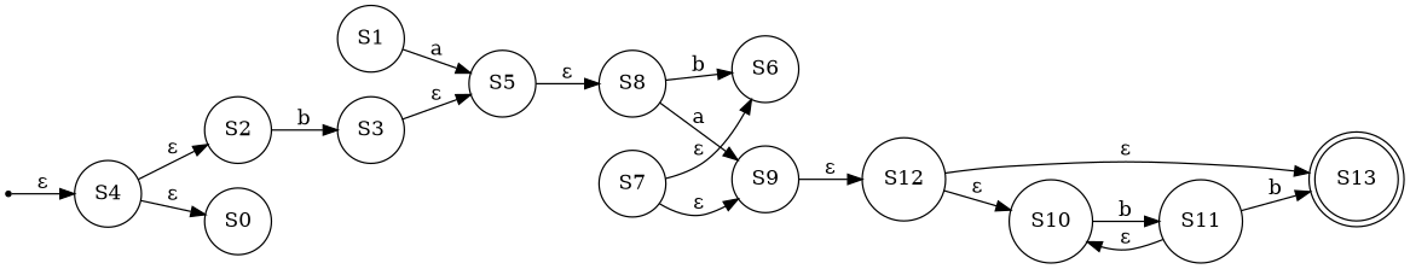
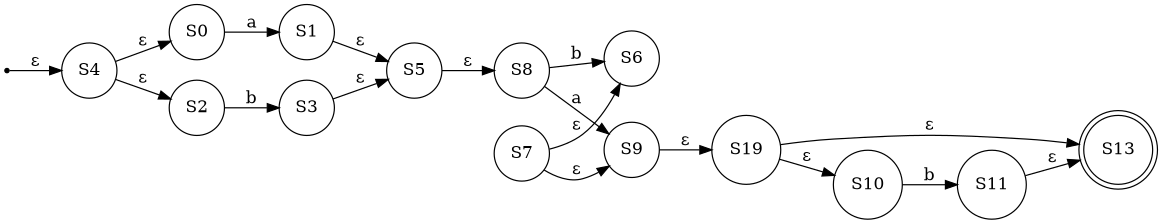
  digraph {
    rankdir=LR
    node [shape=circle]
    init [shape=point]
    n2 [label=S4]
    n3 [label=S2]
    S0
    n5 [label=S1]
    n6 [label=S5]
    n7 [label=S8]
    n8 [label=S3]
    n9 [label=S6]
    n10 [label=S9]
    n11 [label=S7]
-   n12 [label=S12]
+   n12 [label=S19]
    n13 [label=S10]
    n14 [label=S13 shape=doublecircle]
    n15 [label=S11]
    init -> n2 [label="ε"]
    n2 -> n3 [label="ε"]
    n2 -> S0 [label="ε"]
    n3 -> n8 [label=b]
-   n5 -> n6 [label=a]
+   S0 -> n5 [label=a]
+   n5 -> n6 [label="ε"]
    n6 -> n7 [label="ε"]
    n7 -> n9 [label=b]
    n7 -> n10 [label=a]
    n8 -> n6 [label="ε"]
    n10 -> n12 [label="ε"]
    n11 -> n9 [label="ε"]
    n11 -> n10 [label="ε"]
    n12 -> n13 [label="ε"]
    n12 -> n14 [label="ε"]
    n13 -> n15 [label=b]
-   n15 -> n13 [label="ε"]
-   n15 -> n14 [label=b]
+   n15 -> n14 [label="ε"]
  }
